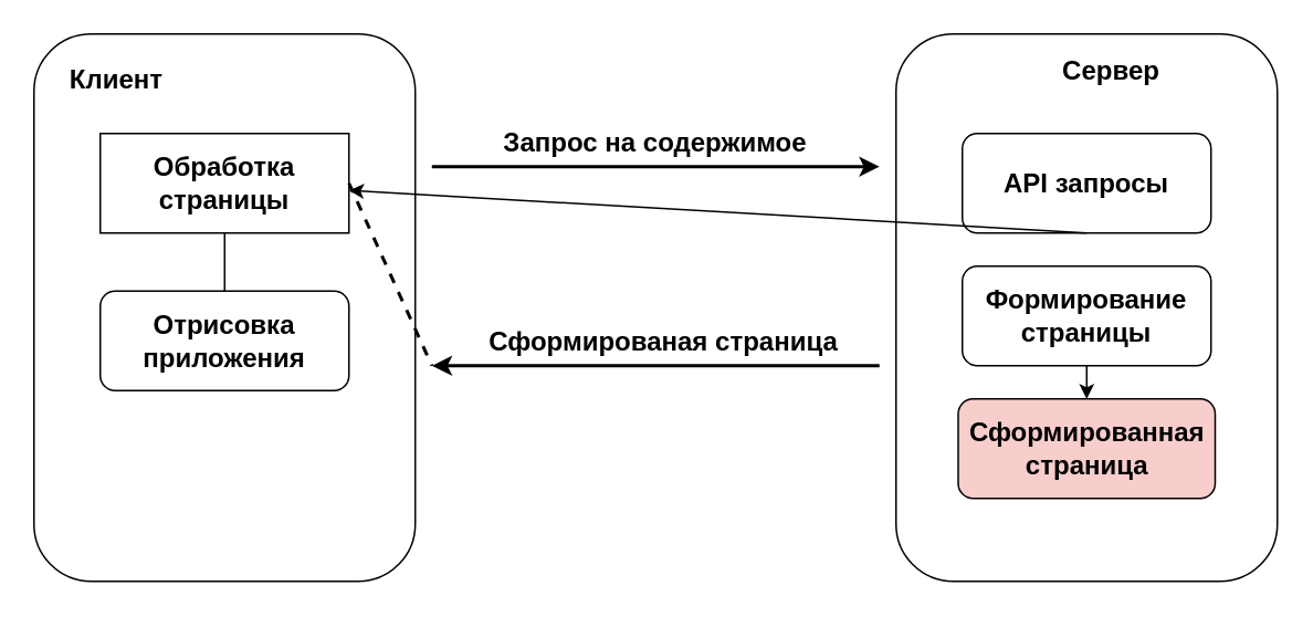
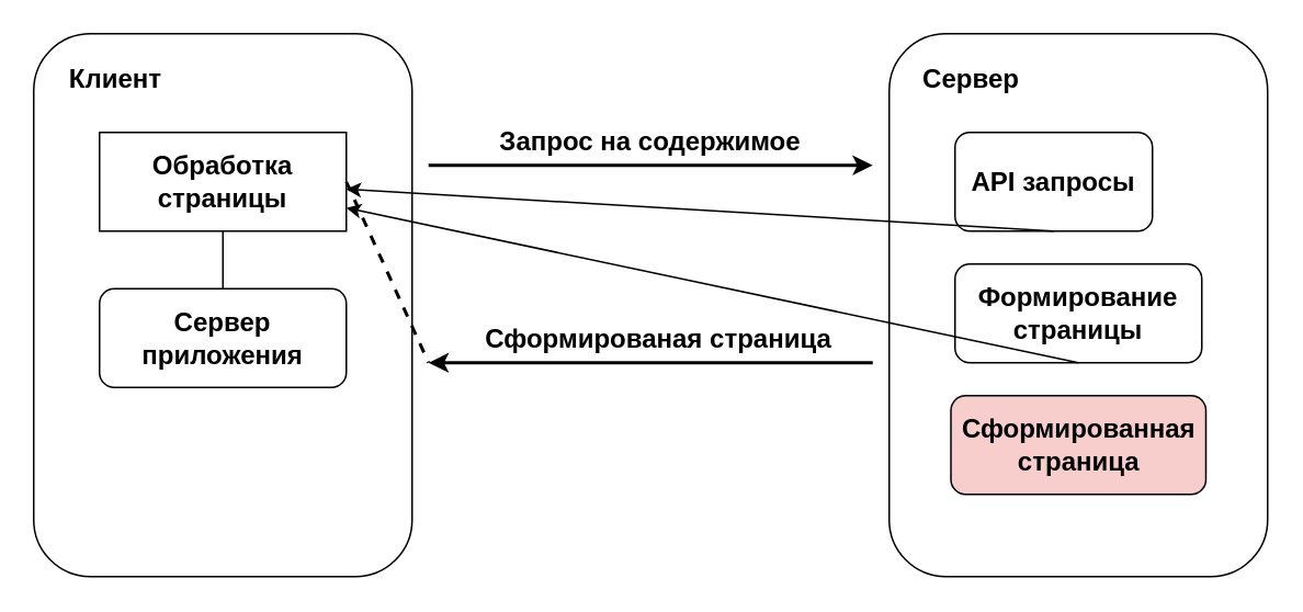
  <mxCell id="0" />
  <mxCell id="1" parent="0" />
  <mxCell id="2" value="" style="rounded=1;whiteSpace=wrap;html=1;" vertex="1" parent="1"><mxGeometry x="20" y="20" width="230" height="330" as="geometry" /></mxCell>
  <mxCell id="3" value="Клиент" style="text;html=1;align=center;verticalAlign=middle;whiteSpace=wrap;rounded=0;fontSize=16;fontStyle=1" vertex="1" parent="1"><mxGeometry x="40" y="32" width="60" height="30" as="geometry" /></mxCell>
  <mxCell id="4" value="" style="rounded=1;whiteSpace=wrap;html=1;" vertex="1" parent="1"><mxGeometry x="540" y="20" width="230" height="330" as="geometry" /></mxCell>
- <mxCell id="5" value="Сервер" style="text;html=1;align=center;verticalAlign=middle;whiteSpace=wrap;rounded=0;fontSize=16;fontStyle=1" vertex="1" parent="1"><mxGeometry x="640" y="27" width="60" height="30" as="geometry" /></mxCell>
+ <mxCell id="5" value="Сервер" style="text;html=1;align=center;verticalAlign=middle;whiteSpace=wrap;rounded=0;fontSize=16;fontStyle=1" vertex="1" parent="1"><mxGeometry x="560" y="32" width="60" height="30" as="geometry" /></mxCell>
  <mxCell id="6" value="" style="endArrow=classic;html=1;rounded=0;fontSize=16;fontStyle=1;strokeWidth=2;" edge="1" parent="1"><mxGeometry width="50" height="50" relative="1" as="geometry"><mxPoint x="260" y="100" as="sourcePoint" /><mxPoint x="530" y="100" as="targetPoint" /></mxGeometry></mxCell>
  <mxCell id="7" value="Запрос на содержимое" style="text;html=1;align=center;verticalAlign=middle;whiteSpace=wrap;rounded=0;fontSize=16;fontStyle=1" vertex="1" parent="1"><mxGeometry x="300" y="70" width="190" height="30" as="geometry" /></mxCell>
  <mxCell id="8" value="" style="endArrow=classic;html=1;rounded=0;strokeWidth=2;" edge="1" parent="1"><mxGeometry width="50" height="50" relative="1" as="geometry"><mxPoint x="530" y="220" as="sourcePoint" /><mxPoint x="260" y="220" as="targetPoint" /></mxGeometry></mxCell>
  <mxCell id="9" value="Сформированая страница" style="text;html=1;align=center;verticalAlign=middle;whiteSpace=wrap;rounded=0;fontSize=16;fontStyle=1" vertex="1" parent="1"><mxGeometry x="280" y="190" width="240" height="30" as="geometry" /></mxCell>
- <mxCell id="10" value="API запросы" style="rounded=1;whiteSpace=wrap;html=1;fontSize=16;fontStyle=1" vertex="1" parent="1"><mxGeometry x="580" y="80" width="150" height="60" as="geometry" /></mxCell>
+ <mxCell id="10" value="API запросы" style="rounded=1;whiteSpace=wrap;html=1;fontSize=16;fontStyle=1" vertex="1" parent="1"><mxGeometry x="580" y="80" width="120" height="60" as="geometry" /></mxCell>
  <mxCell id="11" value="Формирование страницы" style="rounded=1;whiteSpace=wrap;html=1;fontSize=16;fontStyle=1" vertex="1" parent="1"><mxGeometry x="580" y="160" width="150" height="60" as="geometry" /></mxCell>
  <mxCell id="12" value="Сформированная страница" style="rounded=1;whiteSpace=wrap;html=1;fontSize=16;fontStyle=1;fillColor=#f8cecc;" vertex="1" parent="1"><mxGeometry x="577.5" y="240" width="155" height="60" as="geometry" /></mxCell>
  <mxCell id="13" value="Обработка страницы" style="whiteSpace=wrap;html=1;fontSize=16;fontStyle=1;rounded=0;" vertex="1" parent="1"><mxGeometry x="60" y="80" width="150" height="60" as="geometry" /></mxCell>
- <mxCell id="14" value="Отрисовка приложения" style="rounded=1;whiteSpace=wrap;html=1;fontSize=16;fontStyle=1" vertex="1" parent="1"><mxGeometry x="60" y="175" width="150" height="60" as="geometry" /></mxCell>
+ <mxCell id="14" value="Сервер приложения" style="rounded=1;whiteSpace=wrap;html=1;fontSize=16;fontStyle=1" vertex="1" parent="1"><mxGeometry x="60" y="175" width="150" height="60" as="geometry" /></mxCell>
  <mxCell id="15" value="" style="endArrow=none;dashed=1;html=1;rounded=0;exitX=1;exitY=0.5;exitDx=0;exitDy=0;strokeWidth=2;" edge="1" parent="1" source="13"><mxGeometry width="50" height="50" relative="1" as="geometry"><mxPoint x="270" y="20" as="sourcePoint" /><mxPoint x="260" y="220" as="targetPoint" /></mxGeometry></mxCell>
  <mxCell id="16" value="" style="endArrow=classic;html=1;rounded=0;exitX=0.5;exitY=1;exitDx=0;exitDy=0;" edge="1" parent="1" source="10" target="13"><mxGeometry width="50" height="50" relative="1" as="geometry"><mxPoint x="410" y="380" as="sourcePoint" /><mxPoint x="460" y="330" as="targetPoint" /></mxGeometry></mxCell>
- <mxCell id="17" value="" style="endArrow=classic;html=1;rounded=0;exitX=0.5;exitY=1;exitDx=0;exitDy=0;entryX=0.5;entryY=0;entryDx=0;entryDy=0;" edge="1" parent="1" source="11" target="12"><mxGeometry width="50" height="50" relative="1" as="geometry"><mxPoint x="440" y="330" as="sourcePoint" /><mxPoint x="490" y="280" as="targetPoint" /></mxGeometry></mxCell>
+ <mxCell id="17" value="" style="endArrow=classic;html=1;rounded=0;exitX=0.5;exitY=1;exitDx=0;exitDy=0;" edge="1" parent="1" source="11" target="13"><mxGeometry width="50" height="50" relative="1" as="geometry"><mxPoint x="440" y="330" as="sourcePoint" /><mxPoint x="490" y="280" as="targetPoint" /></mxGeometry></mxCell>
  <mxCell id="18" value="" style="endArrow=none;html=1;rounded=0;exitX=0.5;exitY=1;exitDx=0;exitDy=0;entryX=0.5;entryY=0;entryDx=0;entryDy=0;" edge="1" parent="1" source="13" target="14"><mxGeometry width="50" height="50" relative="1" as="geometry"><mxPoint x="-150" y="380" as="sourcePoint" /><mxPoint x="-100" y="330" as="targetPoint" /></mxGeometry></mxCell>
